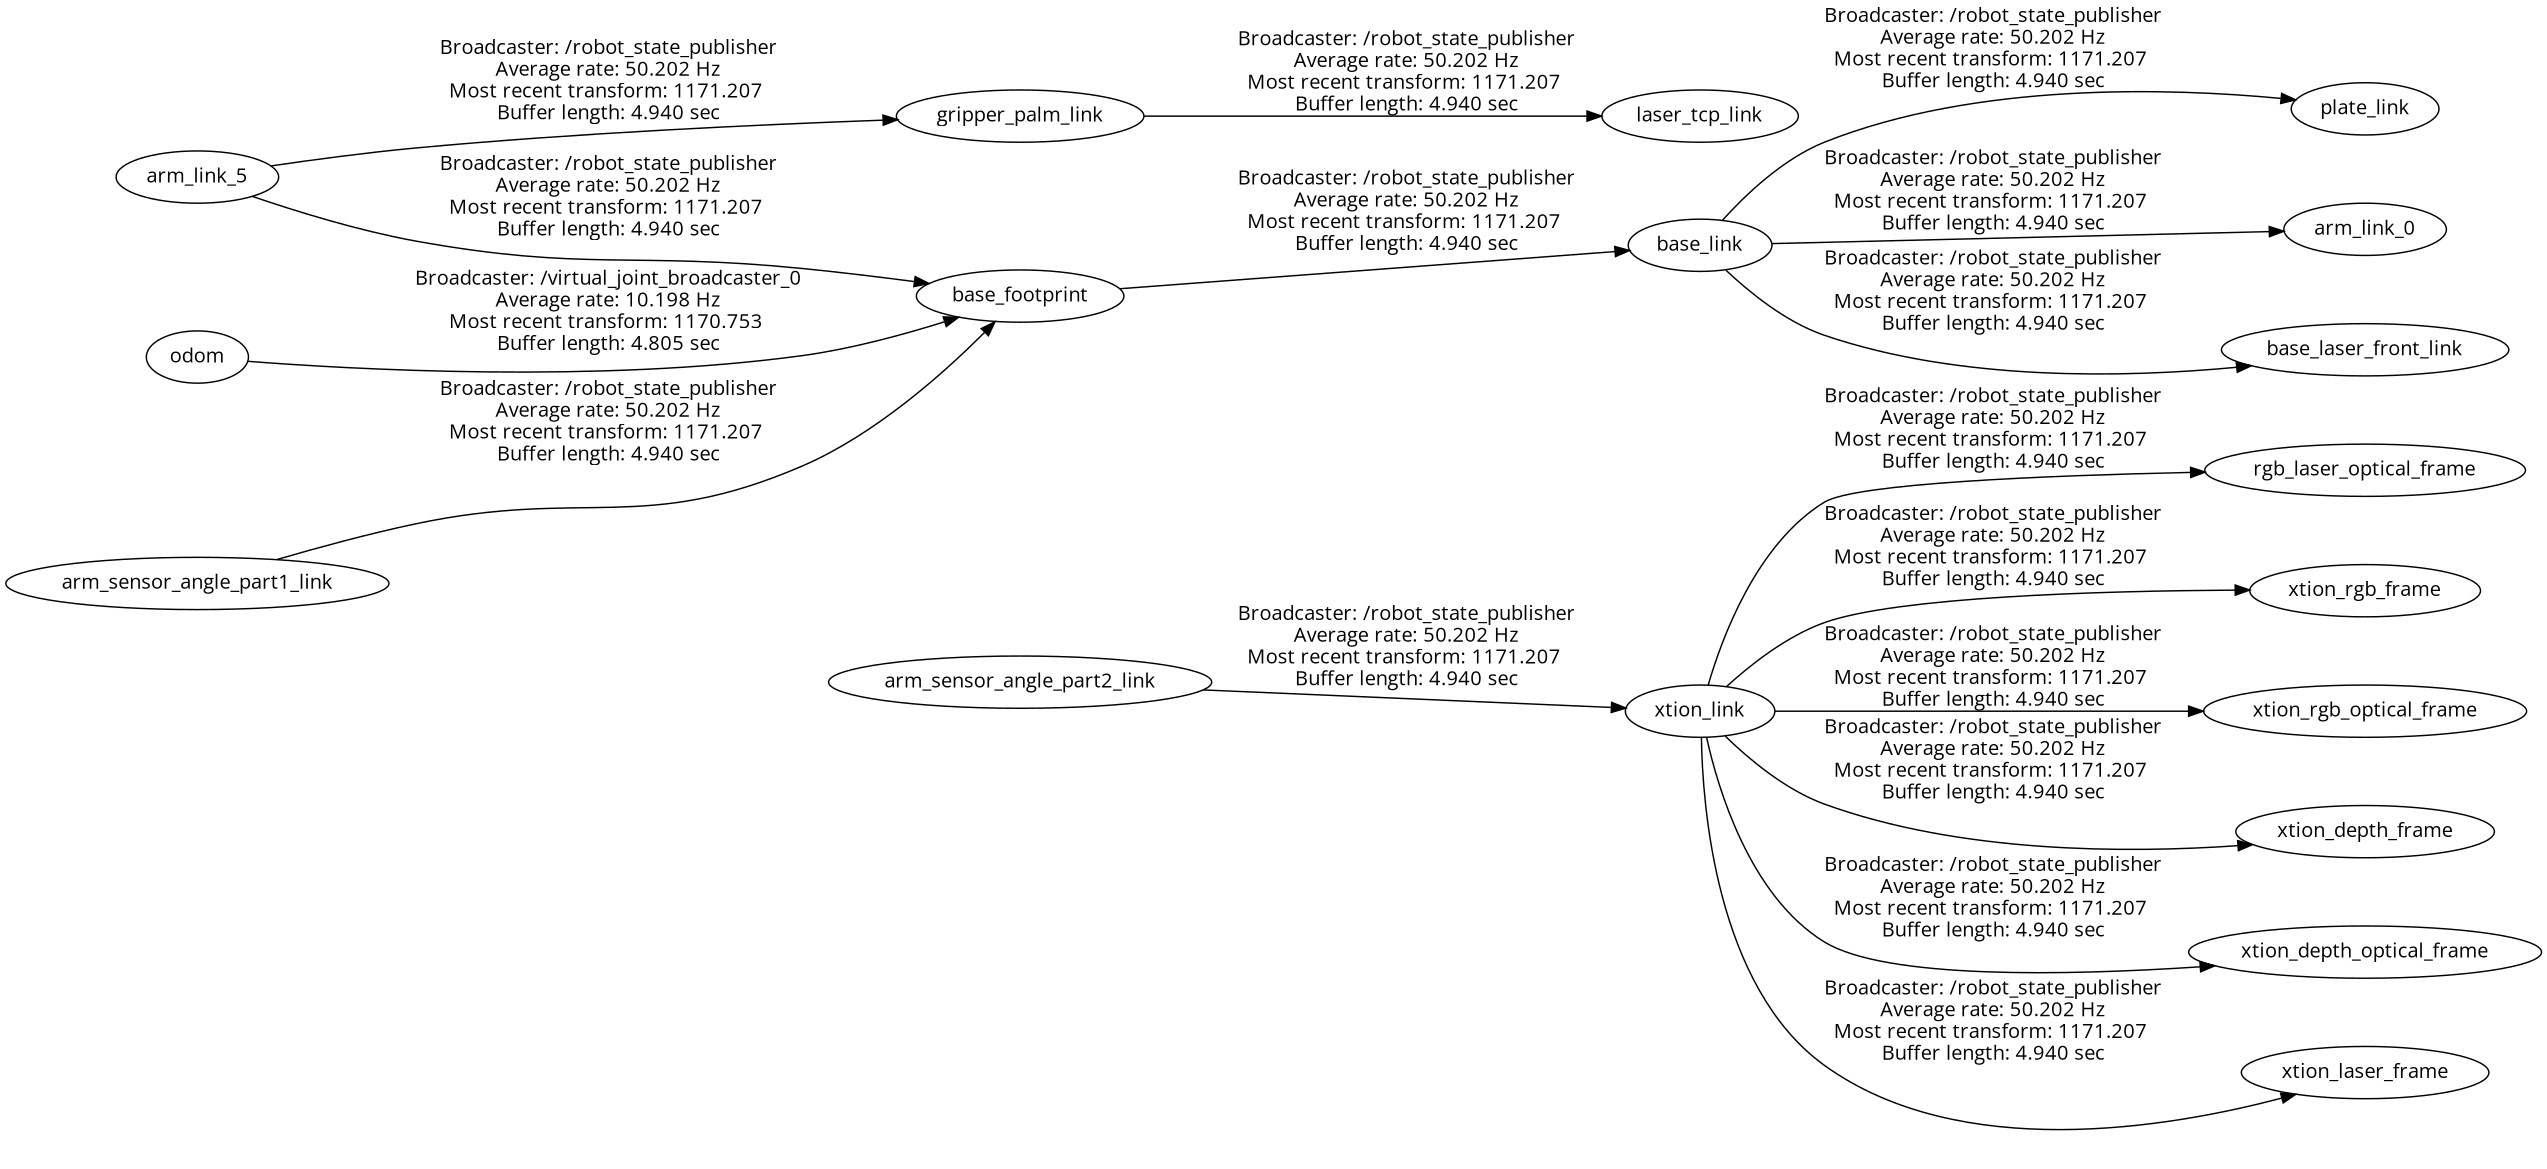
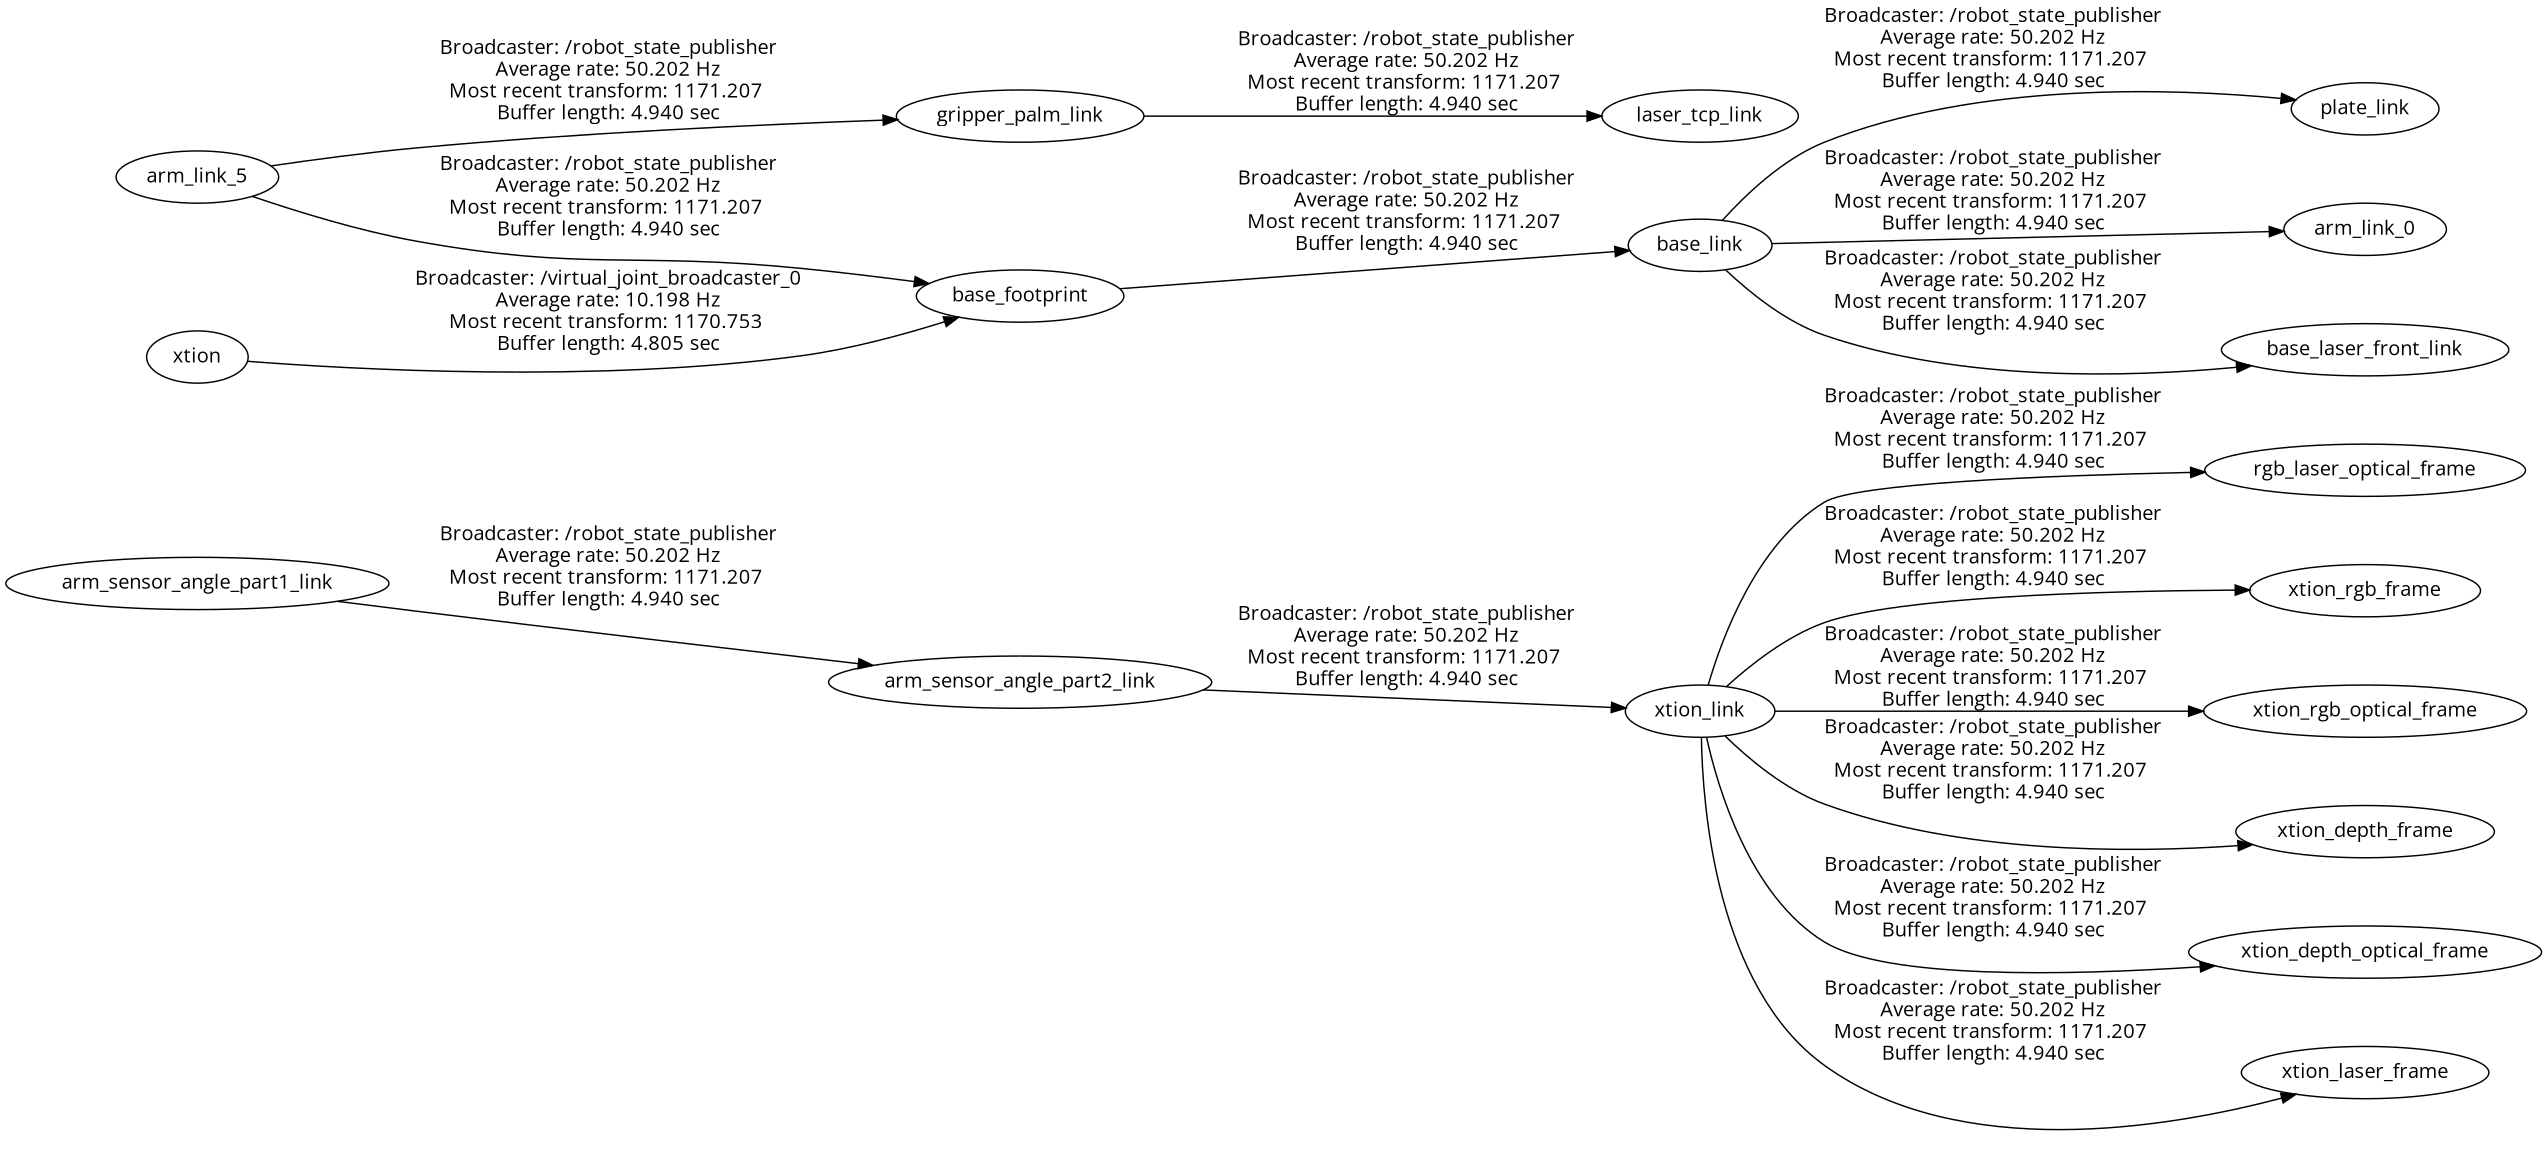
  digraph {
    fontname="Open Sans"
    rankdir=LR
    node [fontname="Open Sans"]
    edge [fontname="Open Sans"]
    base_link
    plate_link
    arm_link_0
    base_laser_front_link
    base_footprint
    arm_link_5
    gripper_palm_link
    arm_sensor_angle_part1_link
    arm_sensor_angle_part2_link
    n10 [label=laser_tcp_link]
    xtion_link
    xtion_depth_frame
    xtion_depth_optical_frame
    xtion_laser_frame
    n15 [label=rgb_laser_optical_frame]
    xtion_rgb_frame
    xtion_rgb_optical_frame
-   odom
+   odom [label=xtion]
    base_link -> plate_link [label="Broadcaster: /robot_state_publisher\nAverage rate: 50.202 Hz\nMost recent transform: 1171.207 \nBuffer length: 4.940 sec\n"]
    base_link -> arm_link_0 [label="Broadcaster: /robot_state_publisher\nAverage rate: 50.202 Hz\nMost recent transform: 1171.207 \nBuffer length: 4.940 sec\n"]
    base_link -> base_laser_front_link [label="Broadcaster: /robot_state_publisher\nAverage rate: 50.202 Hz\nMost recent transform: 1171.207 \nBuffer length: 4.940 sec\n"]
    base_footprint -> base_link [label="Broadcaster: /robot_state_publisher\nAverage rate: 50.202 Hz\nMost recent transform: 1171.207 \nBuffer length: 4.940 sec\n"]
    arm_link_5 -> base_footprint [label="Broadcaster: /robot_state_publisher\nAverage rate: 50.202 Hz\nMost recent transform: 1171.207 \nBuffer length: 4.940 sec\n"]
    arm_link_5 -> gripper_palm_link [label="Broadcaster: /robot_state_publisher\nAverage rate: 50.202 Hz\nMost recent transform: 1171.207 \nBuffer length: 4.940 sec\n"]
    gripper_palm_link -> n10 [label="Broadcaster: /robot_state_publisher\nAverage rate: 50.202 Hz\nMost recent transform: 1171.207 \nBuffer length: 4.940 sec\n"]
-   arm_sensor_angle_part1_link -> base_footprint [label="Broadcaster: /robot_state_publisher\nAverage rate: 50.202 Hz\nMost recent transform: 1171.207 \nBuffer length: 4.940 sec\n"]
+   arm_sensor_angle_part1_link -> arm_sensor_angle_part2_link [label="Broadcaster: /robot_state_publisher\nAverage rate: 50.202 Hz\nMost recent transform: 1171.207 \nBuffer length: 4.940 sec\n"]
    arm_sensor_angle_part2_link -> xtion_link [label="Broadcaster: /robot_state_publisher\nAverage rate: 50.202 Hz\nMost recent transform: 1171.207 \nBuffer length: 4.940 sec\n"]
    xtion_link -> xtion_depth_frame [label="Broadcaster: /robot_state_publisher\nAverage rate: 50.202 Hz\nMost recent transform: 1171.207 \nBuffer length: 4.940 sec\n"]
    xtion_link -> xtion_depth_optical_frame [label="Broadcaster: /robot_state_publisher\nAverage rate: 50.202 Hz\nMost recent transform: 1171.207 \nBuffer length: 4.940 sec\n"]
    xtion_link -> xtion_laser_frame [label="Broadcaster: /robot_state_publisher\nAverage rate: 50.202 Hz\nMost recent transform: 1171.207 \nBuffer length: 4.940 sec\n"]
    xtion_link -> n15 [label="Broadcaster: /robot_state_publisher\nAverage rate: 50.202 Hz\nMost recent transform: 1171.207 \nBuffer length: 4.940 sec\n"]
    xtion_link -> xtion_rgb_frame [label="Broadcaster: /robot_state_publisher\nAverage rate: 50.202 Hz\nMost recent transform: 1171.207 \nBuffer length: 4.940 sec\n"]
    xtion_link -> xtion_rgb_optical_frame [label="Broadcaster: /robot_state_publisher\nAverage rate: 50.202 Hz\nMost recent transform: 1171.207 \nBuffer length: 4.940 sec\n"]
    odom -> base_footprint [label="Broadcaster: /virtual_joint_broadcaster_0\nAverage rate: 10.198 Hz\nMost recent transform: 1170.753 \nBuffer length: 4.805 sec\n"]
  }
